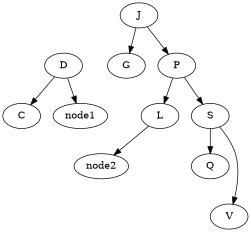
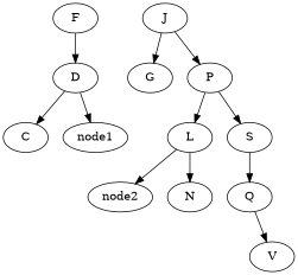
  digraph {
+   F
    D
    C
    node1
    J
    G
    P
    L
    S
    node2
+   N
    Q
    V
+   F -> D
    D -> C
    D -> node1
    J -> G
    J -> P
    P -> L
    P -> S
    L -> node2
+   L -> N
    S -> Q
-   S -> V
+   Q -> V
  }
